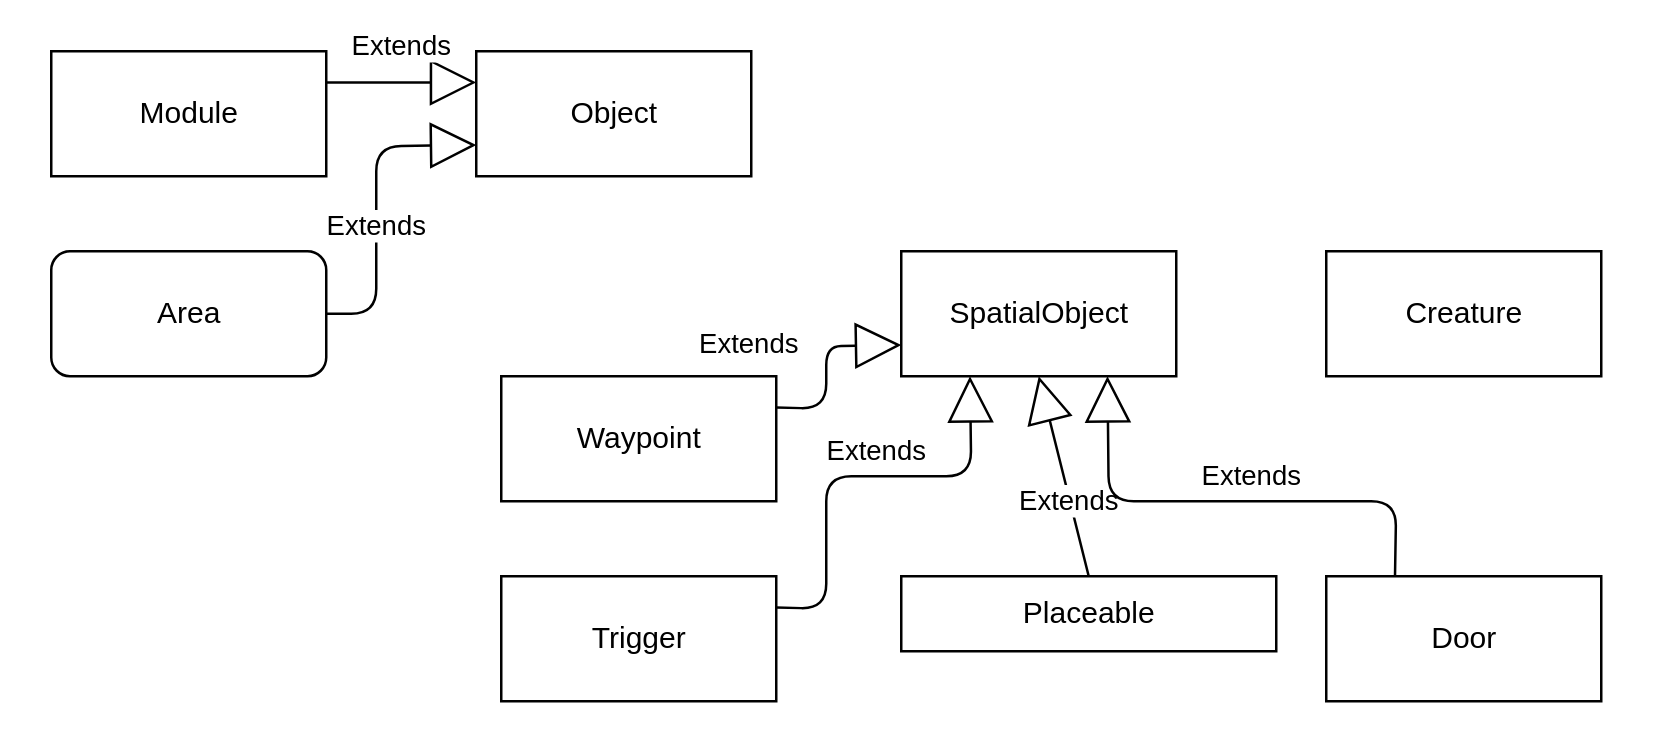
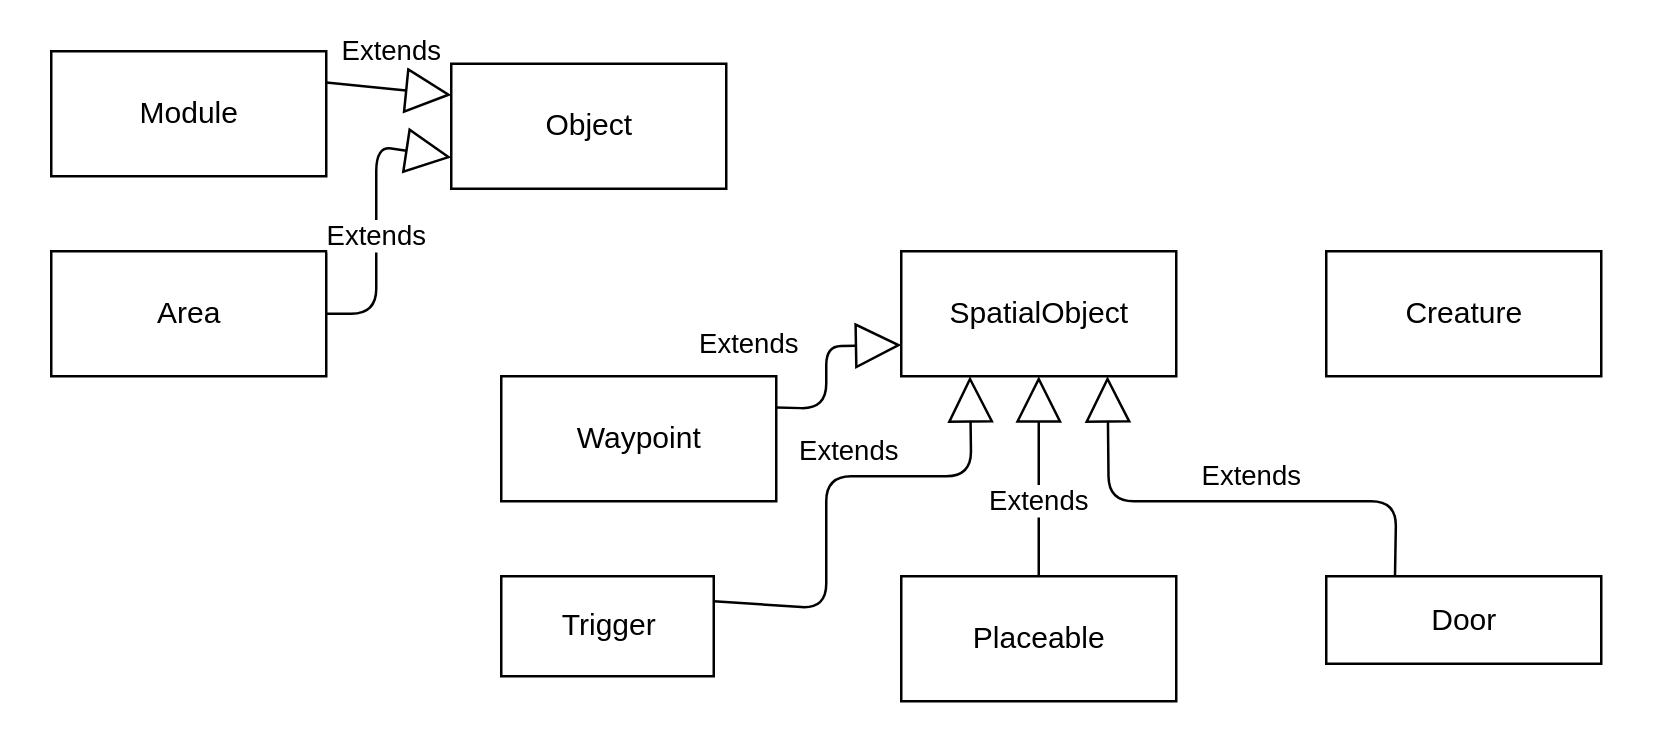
  <mxCell id="0" />
  <mxCell id="1" parent="0" />
- <mxCell id="2" value="Object" style="html=1;" vertex="1" parent="1"><mxGeometry x="190" y="20" width="110" height="50" as="geometry" /></mxCell>
+ <mxCell id="2" value="Object" style="html=1;" vertex="1" parent="1"><mxGeometry x="180" y="25" width="110" height="50" as="geometry" /></mxCell>
  <mxCell id="3" value="SpatialObject" style="html=1;" vertex="1" parent="1"><mxGeometry x="360" y="100" width="110" height="50" as="geometry" /></mxCell>
  <mxCell id="4" value="Module" style="html=1;" vertex="1" parent="1"><mxGeometry x="20" y="20" width="110" height="50" as="geometry" /></mxCell>
- <mxCell id="5" value="Area" style="html=1;rounded=1;" vertex="1" parent="1"><mxGeometry x="20" y="100" width="110" height="50" as="geometry" /></mxCell>
+ <mxCell id="5" value="Area" style="html=1;" vertex="1" parent="1"><mxGeometry x="20" y="100" width="110" height="50" as="geometry" /></mxCell>
  <mxCell id="6" value="Extends" style="endArrow=block;endSize=16;endFill=0;html=1;entryX=0;entryY=0.75;entryDx=0;entryDy=0;exitX=1;exitY=0.5;exitDx=0;exitDy=0;" edge="1" parent="1" source="5" target="2"><mxGeometry x="-0.134" width="160" relative="1" as="geometry"><mxPoint x="250" y="120" as="sourcePoint" /><mxPoint x="410" y="120" as="targetPoint" /><Array as="points"><mxPoint x="150" y="125" /><mxPoint x="150" y="58" /></Array><mxPoint as="offset" /></mxGeometry></mxCell>
  <mxCell id="7" value="Extends" style="endArrow=block;endSize=16;endFill=0;html=1;exitX=1;exitY=0.25;exitDx=0;exitDy=0;entryX=0;entryY=0.25;entryDx=0;entryDy=0;" edge="1" parent="1" source="4" target="2"><mxGeometry y="15" width="160" relative="1" as="geometry"><mxPoint x="150" y="60" as="sourcePoint" /><mxPoint x="180" y="30" as="targetPoint" /><mxPoint as="offset" /></mxGeometry></mxCell>
  <mxCell id="8" value="Creature" style="html=1;" vertex="1" parent="1"><mxGeometry x="530" y="100" width="110" height="50" as="geometry" /></mxCell>
- <mxCell id="9" value="Placeable" style="html=1;" vertex="1" parent="1"><mxGeometry x="360" y="230" width="150" height="30" as="geometry" /></mxCell>
- <mxCell id="10" value="Door" style="html=1;" vertex="1" parent="1"><mxGeometry x="530" y="230" width="110" height="50" as="geometry" /></mxCell>
- <mxCell id="11" value="Trigger" style="html=1;" vertex="1" parent="1"><mxGeometry x="200" y="230" width="110" height="50" as="geometry" /></mxCell>
+ <mxCell id="9" value="Placeable" style="html=1;" vertex="1" parent="1"><mxGeometry x="360" y="230" width="110" height="50" as="geometry" /></mxCell>
+ <mxCell id="10" value="Door" style="html=1;" vertex="1" parent="1"><mxGeometry x="530" y="230" width="110" height="35" as="geometry" /></mxCell>
+ <mxCell id="11" value="Trigger" style="html=1;" vertex="1" parent="1"><mxGeometry x="200" y="230" width="85" height="40" as="geometry" /></mxCell>
  <mxCell id="12" value="Waypoint" style="html=1;" vertex="1" parent="1"><mxGeometry x="200" y="150" width="110" height="50" as="geometry" /></mxCell>
  <mxCell id="13" value="Extends" style="endArrow=block;endSize=16;endFill=0;html=1;exitX=1;exitY=0.25;exitDx=0;exitDy=0;entryX=0;entryY=0.75;entryDx=0;entryDy=0;" edge="1" parent="1" source="12" target="3"><mxGeometry x="0.2" y="30" width="160" relative="1" as="geometry"><mxPoint x="390" y="190" as="sourcePoint" /><mxPoint x="550" y="190" as="targetPoint" /><Array as="points"><mxPoint x="330" y="163" /><mxPoint x="330" y="138" /></Array><mxPoint x="-30" y="29" as="offset" /></mxGeometry></mxCell>
  <mxCell id="14" value="Extends" style="endArrow=block;endSize=16;endFill=0;html=1;exitX=0.5;exitY=0;exitDx=0;exitDy=0;entryX=0.5;entryY=1;entryDx=0;entryDy=0;" edge="1" parent="1" source="9" target="3"><mxGeometry x="-0.25" width="160" relative="1" as="geometry"><mxPoint x="430" y="180" as="sourcePoint" /><mxPoint x="590" y="180" as="targetPoint" /><mxPoint as="offset" /></mxGeometry></mxCell>
  <mxCell id="15" value="Extends" style="endArrow=block;endSize=16;endFill=0;html=1;exitX=0.25;exitY=0;exitDx=0;exitDy=0;entryX=0.75;entryY=1;entryDx=0;entryDy=0;" edge="1" parent="1" source="10" target="3"><mxGeometry x="-0.097" y="-10" width="160" relative="1" as="geometry"><mxPoint x="530" y="190" as="sourcePoint" /><mxPoint x="690" y="190" as="targetPoint" /><Array as="points"><mxPoint x="558" y="200" /><mxPoint x="443" y="200" /></Array><mxPoint as="offset" /></mxGeometry></mxCell>
  <mxCell id="16" value="Extends" style="endArrow=block;endSize=16;endFill=0;html=1;exitX=1;exitY=0.25;exitDx=0;exitDy=0;entryX=0.25;entryY=1;entryDx=0;entryDy=0;" edge="1" parent="1" source="11" target="3"><mxGeometry x="0.088" y="10" width="160" relative="1" as="geometry"><mxPoint x="330" y="200" as="sourcePoint" /><mxPoint x="490" y="200" as="targetPoint" /><Array as="points"><mxPoint x="330" y="243" /><mxPoint x="330" y="190" /><mxPoint x="388" y="190" /></Array><mxPoint as="offset" /></mxGeometry></mxCell>
